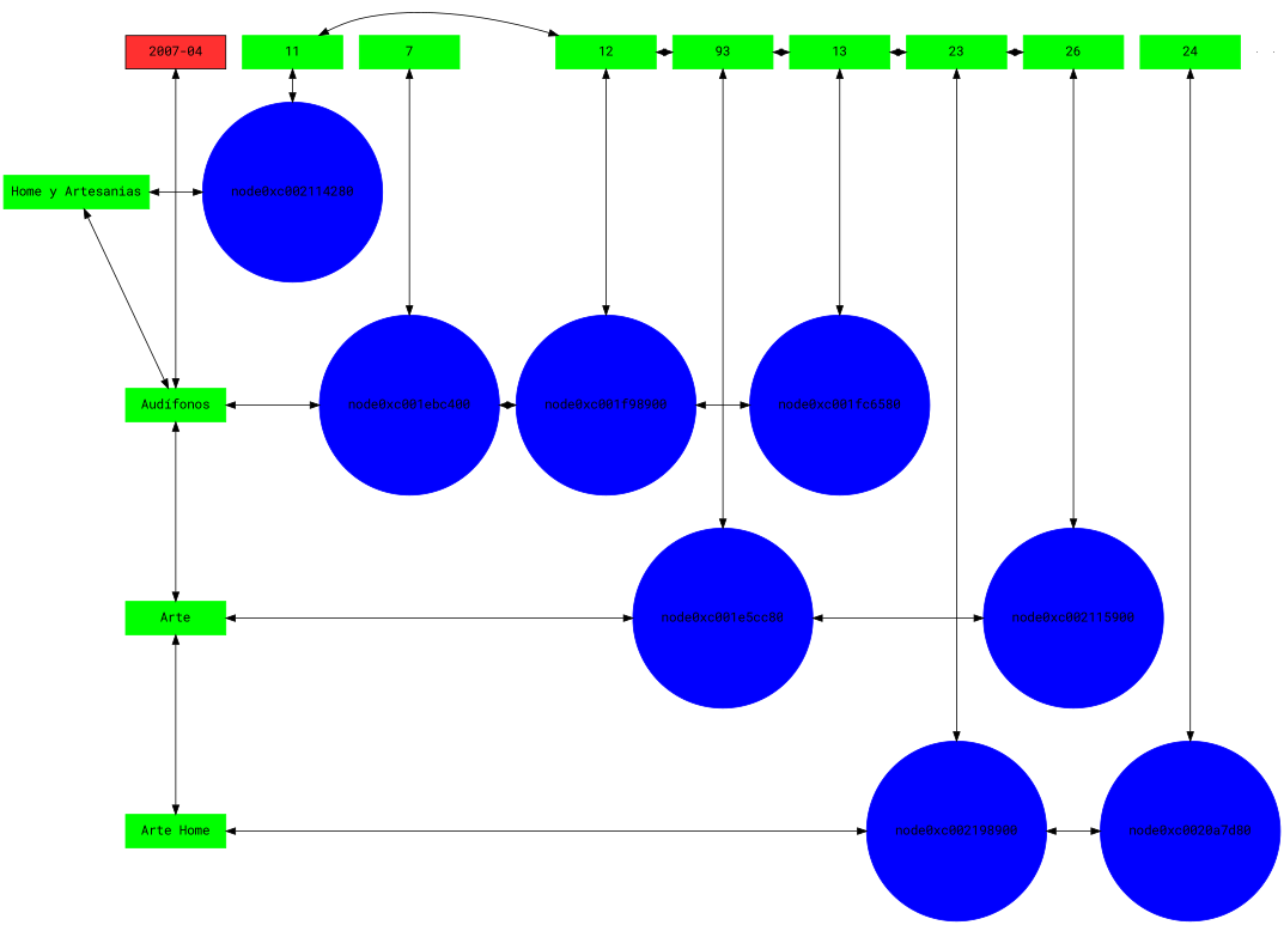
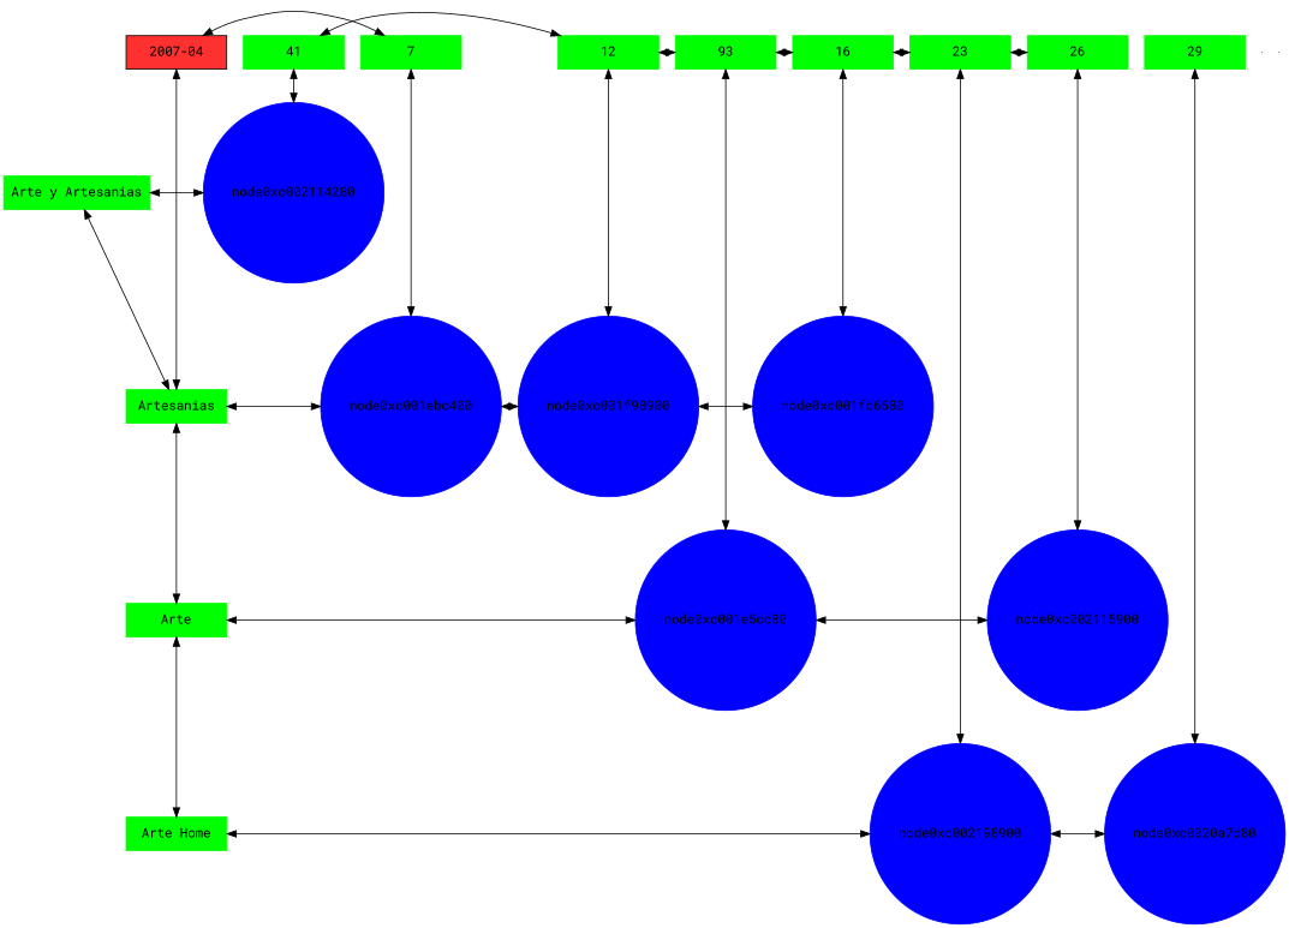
  digraph {
    fontname="Roboto Mono"
    node [fontname="Roboto Mono" group=1 shape=box style=filled color=green]
    edge [dir=both fontname="Roboto Mono"]
    n1 [fillcolor=firebrick1 label="2007-04" width=1.5 color=""]
    n2 [group=7 label=7 width=1.5]
-   n3 [group=11 label=11 width=1.5]
+   n3 [group=11 label=41 width=1.5]
    n4 [group=12 label=12 width=1.5]
    n5 [group=13 label=93 width=1.5]
-   n6 [group=16 label=13 width=1.5]
+   n6 [group=16 label=16 width=1.5]
    n7 [group=23 label=23 width=1.5]
    n8 [group=26 label=26 width=1.5]
-   n9 [group=29 label=24 width=1.5]
-   n10 [label="Home y Artesanias" width=1.5]
+   n9 [group=29 label=29 width=1.5]
+   n10 [label="Arte y Artesanias" width=1.5]
    node0xc002114280 [color=blue group=11 shape=circle width=0.5]
-   n12 [label="Audífonos" width=1.5]
+   n12 [label=Artesanias width=1.5]
    node0xc001ebc400 [color=blue group=7 shape=circle width=0.5]
    node0xc001f98900 [color=blue group=12 shape=circle width=0.5]
    node0xc001fc6580 [color=blue group=16 shape=circle width=0.5]
    n16 [label=Arte width=1.5]
    node0xc001e5cc80 [color=blue group=13 shape=circle width=0.5]
    node0xc002115900 [color=blue group=26 shape=circle width=0.5]
    n19 [label="Arte Home" width=1.5]
    node0xc002198900 [color=blue group=23 shape=circle width=0.5]
    node0xc0020a7d80 [color=blue group=29 shape=circle width=0.5]
    e0 [shape=point width=0 group="" style="" color=""]
    e1 [shape=point width=0 group="" style="" color=""]
    subgraph sub_1 {
      rank=same
      n1
      n2
    }
    subgraph sub_2 {
      rank=same
      n2
      n3
    }
    subgraph sub_3 {
      rank=same
      n3
      n4
    }
    subgraph sub_4 {
      rank=same
      n4
      n5
    }
    subgraph sub_5 {
      rank=same
      n5
      n6
    }
    subgraph sub_6 {
      rank=same
      n6
      n7
    }
    subgraph sub_7 {
      rank=same
      n7
      n8
    }
    subgraph sub_8 {
      rank=same
      n8
      n9
    }
    subgraph sub_9 {
      rank=same
      n10
      node0xc002114280
    }
    subgraph sub_10 {
      rank=same
      n12
      node0xc001ebc400
    }
    subgraph sub_11 {
      rank=same
      node0xc001ebc400
      node0xc001f98900
    }
    subgraph sub_12 {
      rank=same
      node0xc001f98900
      node0xc001fc6580
    }
    subgraph sub_13 {
      rank=same
      n16
      node0xc001e5cc80
    }
    subgraph sub_14 {
      rank=same
      node0xc001e5cc80
      node0xc002115900
    }
    subgraph sub_15 {
      rank=same
      n19
      node0xc002198900
    }
    subgraph sub_16 {
      rank=same
      node0xc002198900
      node0xc0020a7d80
    }
+   n1 -> n2
    n1 -> n12
    n2 -> node0xc001ebc400
    n3 -> n4
    n3 -> node0xc002114280
    n4 -> n5
    n4 -> node0xc001f98900
    n5 -> n6
    n5 -> node0xc001e5cc80
    n6 -> n7
    n6 -> node0xc001fc6580
    n7 -> n8
    n7 -> node0xc002198900
    n8 -> node0xc002115900
    n9 -> node0xc0020a7d80
    n10 -> node0xc002114280
    n10 -> n12
    n12 -> node0xc001ebc400
    n12 -> n16
    node0xc001ebc400 -> node0xc001f98900
    node0xc001f98900 -> node0xc001fc6580
    n16 -> node0xc001e5cc80
    n16 -> n19
    node0xc001e5cc80 -> node0xc002115900
    n19 -> node0xc002198900
    node0xc002198900 -> node0xc0020a7d80
  }
